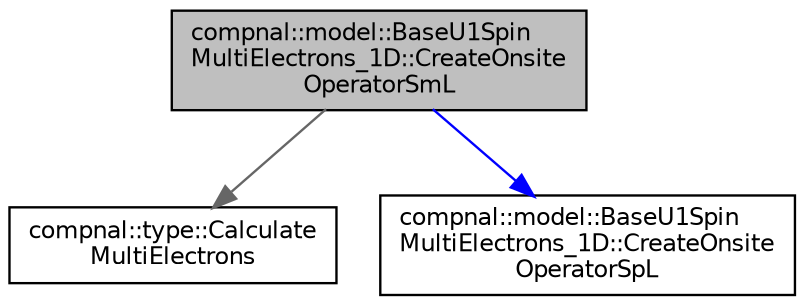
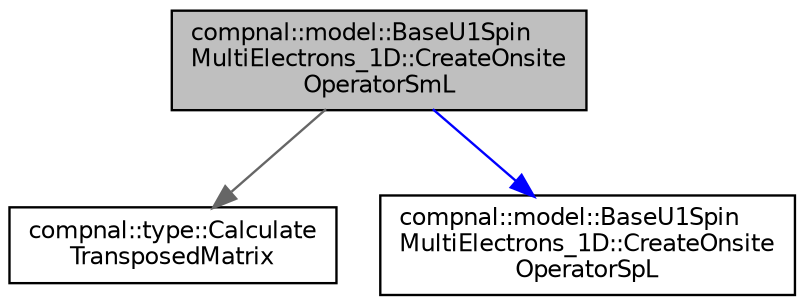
  digraph {
    rankdir=TB
    node [color=black fillcolor=white fontname=Helvetica fontsize=10 shape=record style=filled]
    edge [fontname=Helvetica fontsize=10 labelfontname=Helvetica labelfontsize=10 style=solid]
    n1 [fillcolor=grey75 fontcolor=black height=0.2 label="compnal::model::BaseU1Spin\lMultiElectrons_1D::CreateOnsite\lOperatorSmL" width=0.4]
-   n2 [height=0.2 label="compnal::type::Calculate\lMultiElectrons" width=0.4]
+   n2 [height=0.2 label="compnal::type::Calculate\lTransposedMatrix" width=0.4]
    n3 [height=0.2 label="compnal::model::BaseU1Spin\lMultiElectrons_1D::CreateOnsite\lOperatorSpL" width=0.4]
    n1 -> n2 [color=gray40]
    n1 -> n3 [color=blue]
  }
